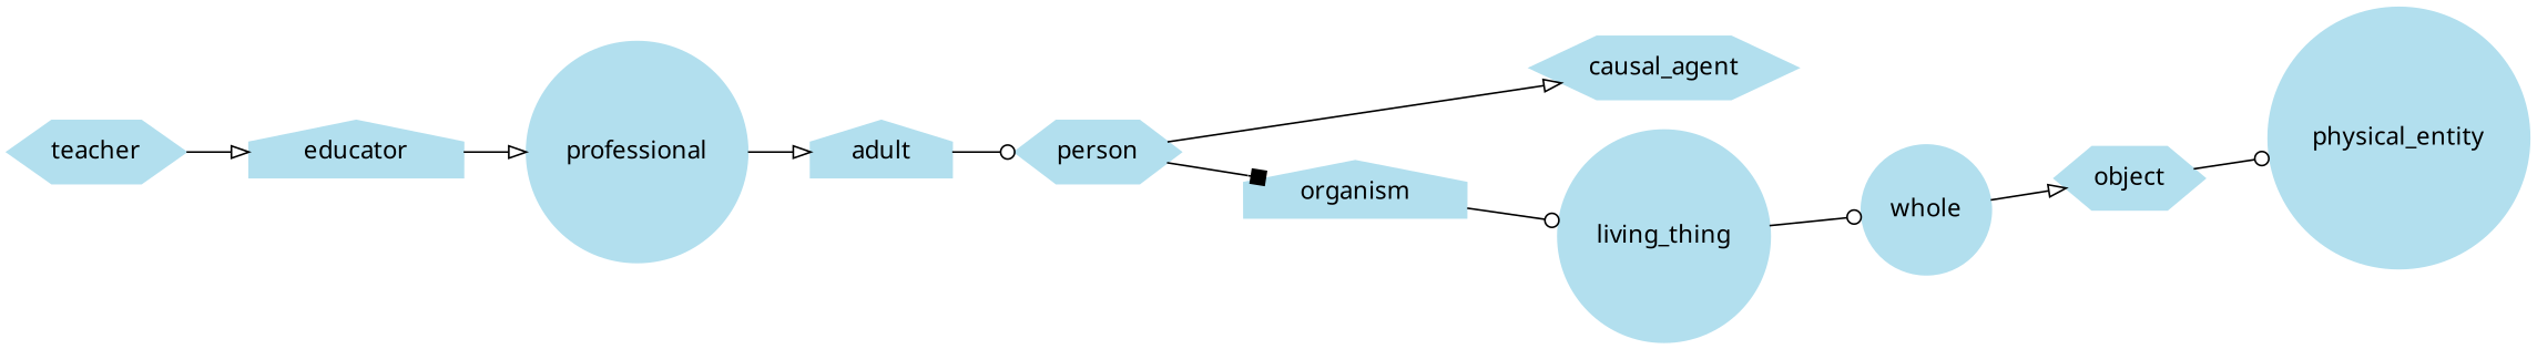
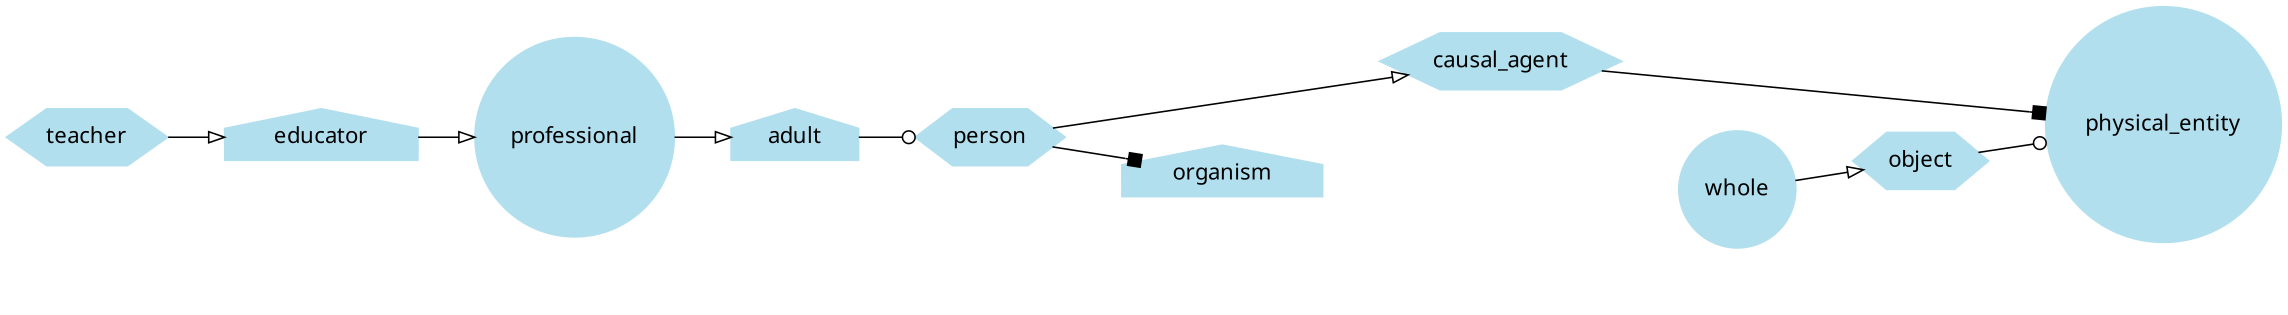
  digraph {
    fontname="Noto Sans"
    rankdir=LR
    node [color=lightblue2 fontname="Noto Sans" shape=hexagon style=filled]
    edge [arrowhead=onormal fontname="Noto Sans"]
    teacher
    educator [shape=house]
    professional [shape=circle]
    adult [shape=house]
    person
    causal_agent
    organism [shape=house]
    physical_entity [shape=circle]
-   living_thing [shape=circle]
    whole [shape=circle]
    object
    teacher -> educator
    educator -> professional
    professional -> adult
    adult -> person [arrowhead=odot]
    person -> causal_agent
    person -> organism [arrowhead=box]
-   organism -> living_thing [arrowhead=odot]
-   living_thing -> whole [arrowhead=odot]
+   causal_agent -> physical_entity [arrowhead=box]
    whole -> object
    object -> physical_entity [arrowhead=odot]
  }
